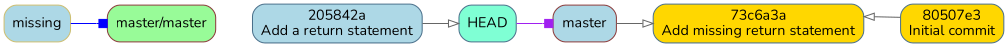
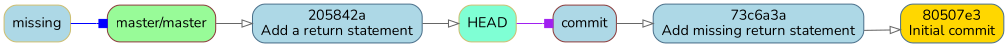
  digraph {
    fontname=Nunito
    rankdir=LR
    node [color=skyblue4 fillcolor=lightblue fontname=Nunito shape=box style="rounded,filled"]
    edge [arrowhead=onormal color=gray40 fontname=Nunito]
-   n1 [color=indianred4 label=master]
-   n2 [fillcolor=gold label="73c6a3a\nAdd missing return statement"]
+   n1 [color=indianred4 label=commit]
+   n2 [label="73c6a3a\nAdd missing return statement"]
    n3 [fillcolor=gold label="80507e3\nInitial commit"]
-   n4 [fillcolor=aquamarine label=HEAD]
+   n4 [color=lightgoldenrod3 fillcolor=aquamarine label=HEAD]
    n5 [color=indianred4 fillcolor=palegreen label="master/master"]
    n6 [label="205842a\nAdd a return statement"]
    n7 [color=lightgoldenrod3 label=missing]
    n1 -> n2
-   n3 -> n2
+   n2 -> n3
    n4 -> n1 [arrowhead=box color=purple]
+   n5 -> n6
    n6 -> n4
    n7 -> n5 [arrowhead=box color=blue]
  }
